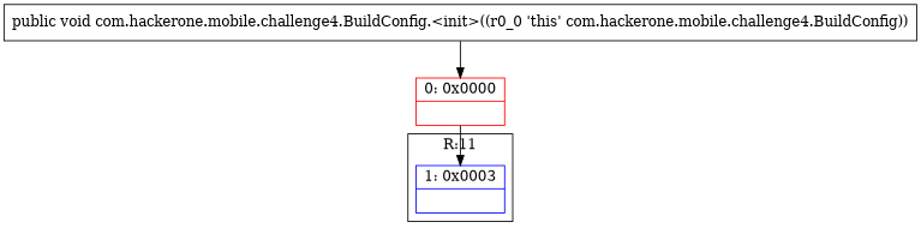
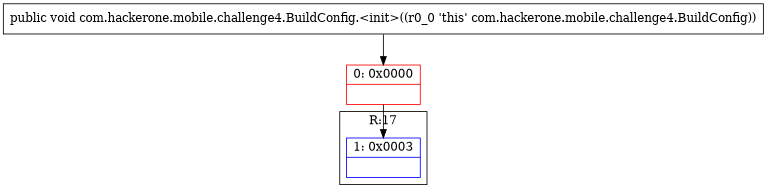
  digraph {
    node [shape=record]
    n1 [color=blue label="{1\:\ 0x0003|\l}"]
    n2 [color=red label="{0\:\ 0x0000|\l}"]
    n3 [label="{public void com.hackerone.mobile.challenge4.BuildConfig.\<init\>((r0_0 'this' com.hackerone.mobile.challenge4.BuildConfig)) }"]
    subgraph cluster_1 {
-     label="R:11"
+     label="R:17"
      n1
    }
    n2 -> n1
    n3 -> n2
  }
